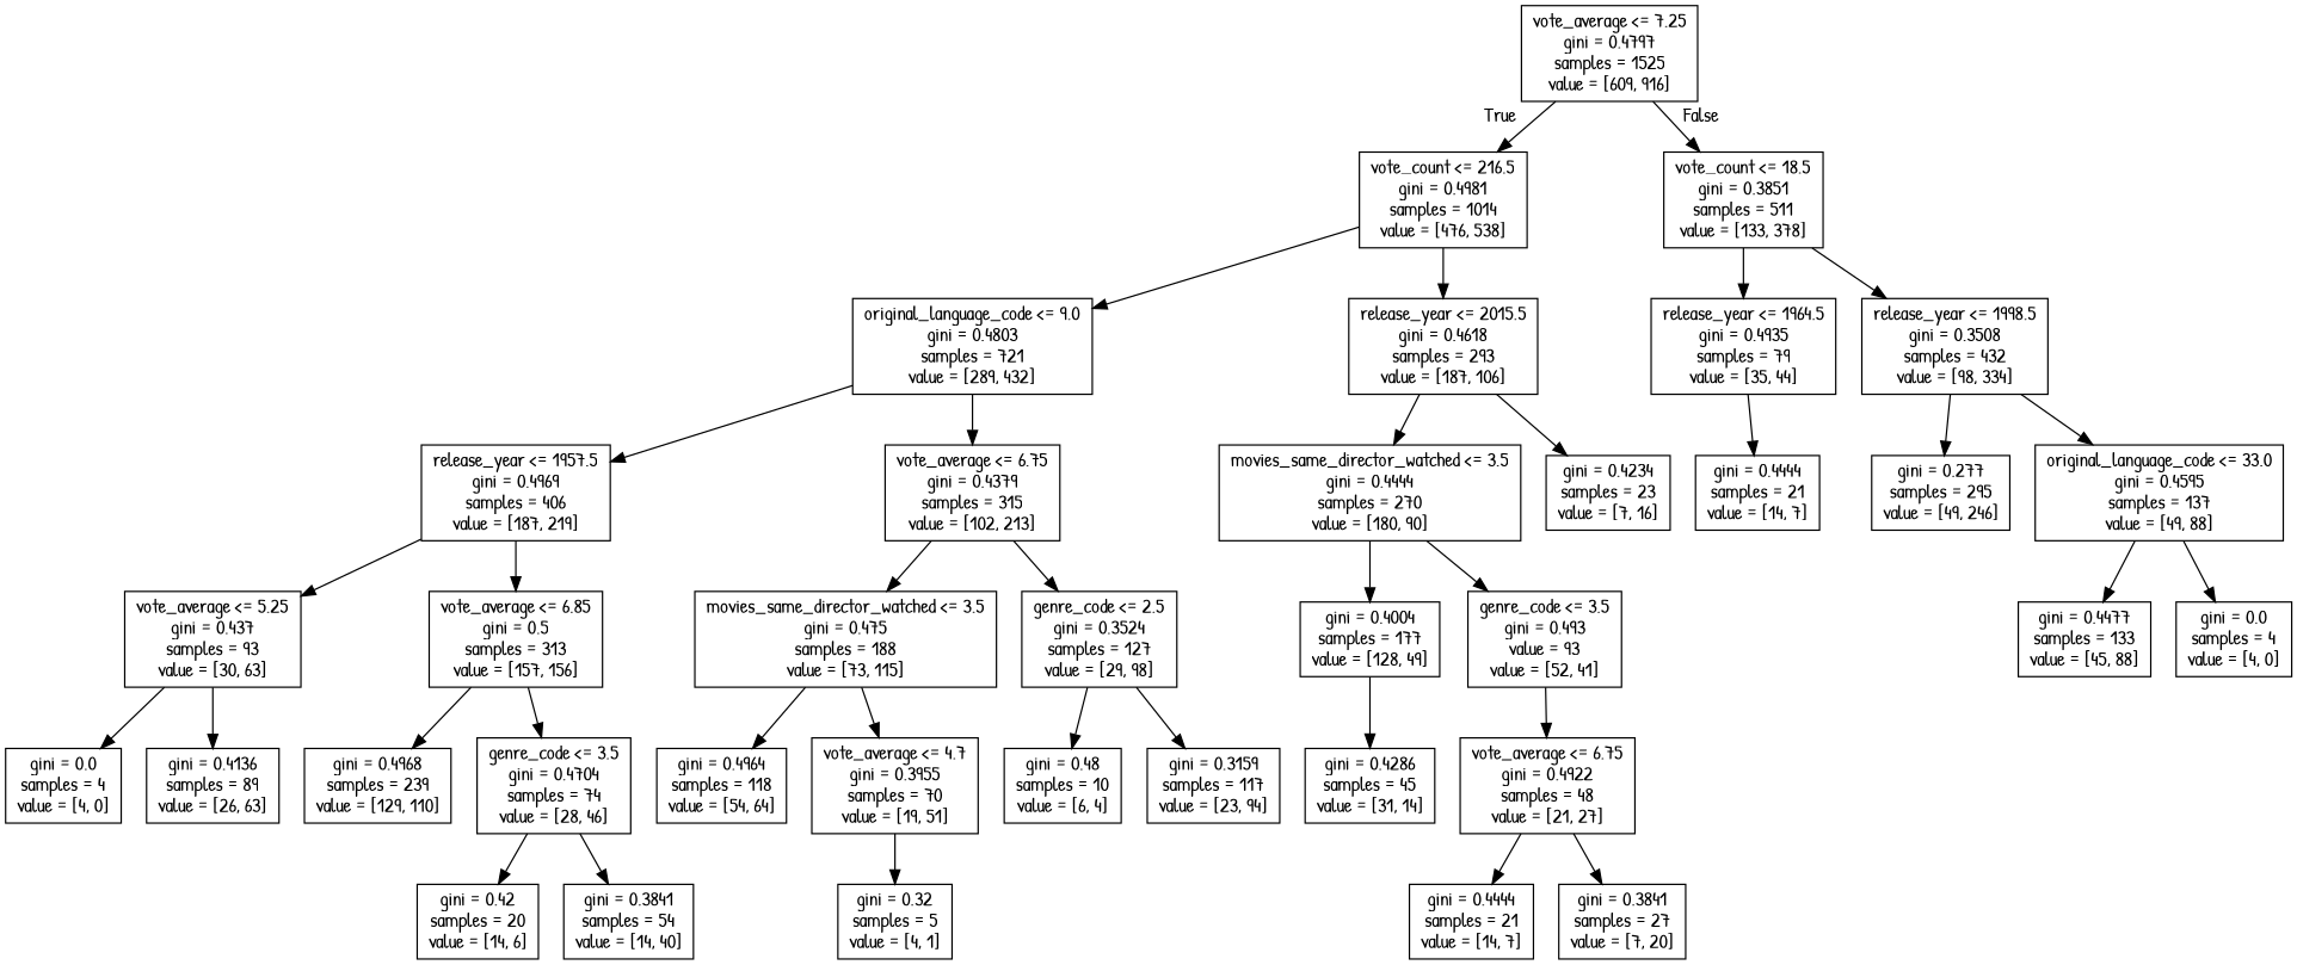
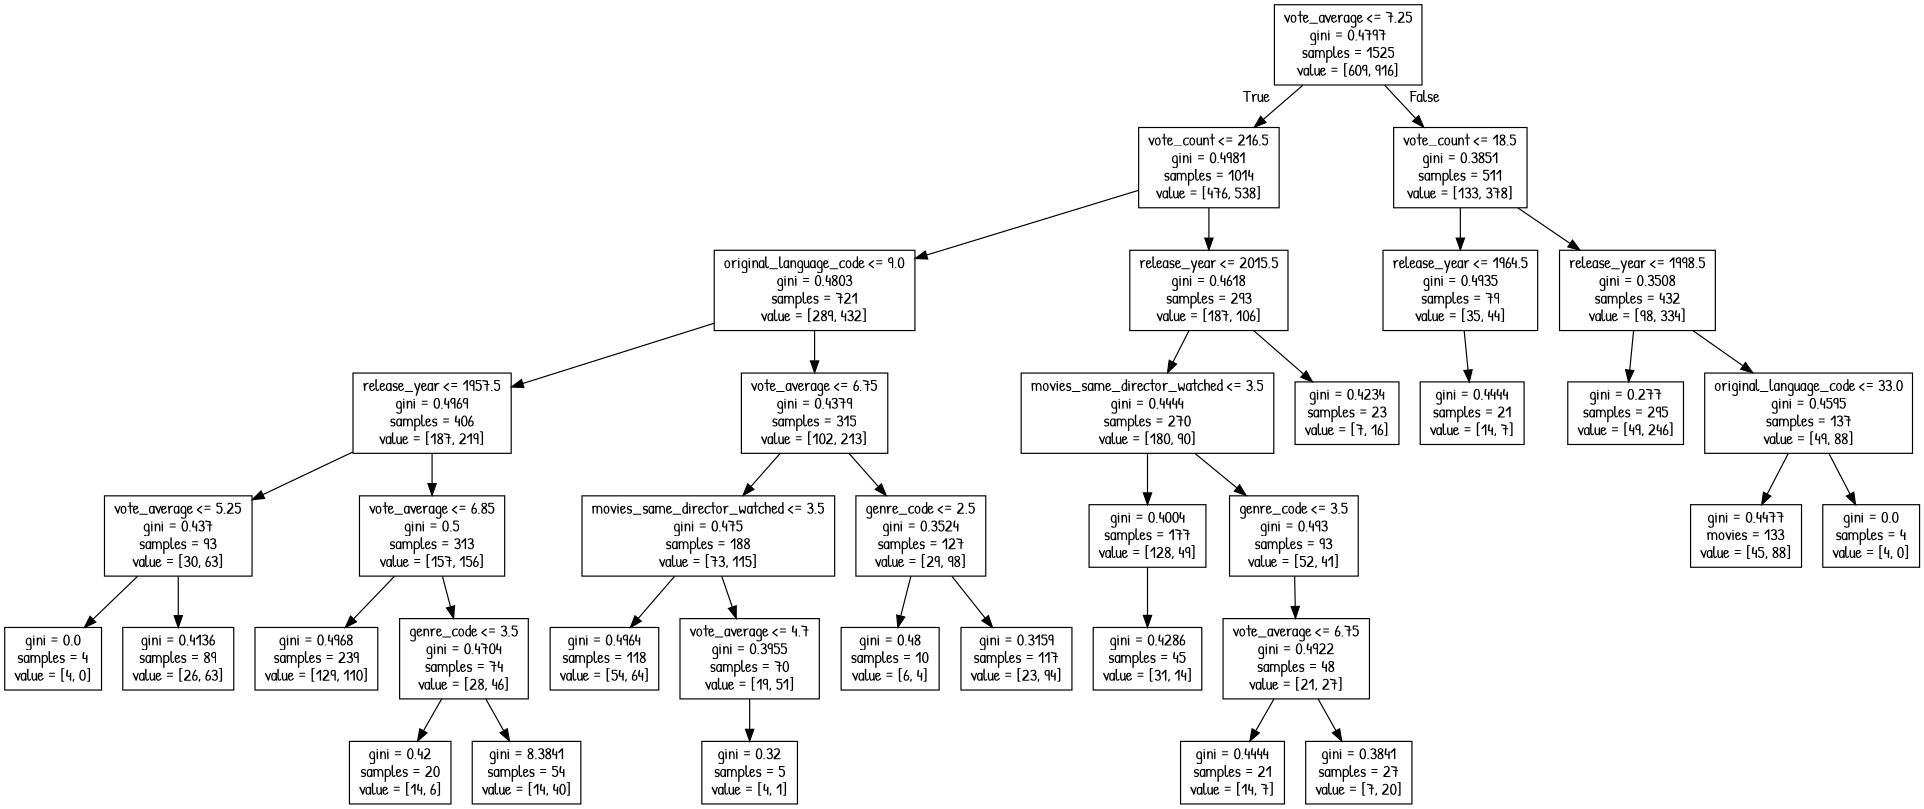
  digraph {
    fontname="Patrick Hand"
    node [fontname="Patrick Hand" shape=box]
    edge [fontname="Patrick Hand"]
    n1 [label="vote_average <= 7.25\ngini = 0.4797\nsamples = 1525\nvalue = [609, 916]"]
    n2 [label="vote_count <= 216.5\ngini = 0.4981\nsamples = 1014\nvalue = [476, 538]"]
    n3 [label="vote_count <= 18.5\ngini = 0.3851\nsamples = 511\nvalue = [133, 378]"]
    n4 [label="original_language_code <= 9.0\ngini = 0.4803\nsamples = 721\nvalue = [289, 432]"]
    n5 [label="release_year <= 2015.5\ngini = 0.4618\nsamples = 293\nvalue = [187, 106]"]
    n6 [label="release_year <= 1964.5\ngini = 0.4935\nsamples = 79\nvalue = [35, 44]"]
    n7 [label="release_year <= 1998.5\ngini = 0.3508\nsamples = 432\nvalue = [98, 334]"]
    n8 [label="release_year <= 1957.5\ngini = 0.4969\nsamples = 406\nvalue = [187, 219]"]
    n9 [label="vote_average <= 6.75\ngini = 0.4379\nsamples = 315\nvalue = [102, 213]"]
    n10 [label="movies_same_director_watched <= 3.5\ngini = 0.4444\nsamples = 270\nvalue = [180, 90]"]
    n11 [label="gini = 0.4234\nsamples = 23\nvalue = [7, 16]"]
    n12 [label="vote_average <= 5.25\ngini = 0.437\nsamples = 93\nvalue = [30, 63]"]
    n13 [label="vote_average <= 6.85\ngini = 0.5\nsamples = 313\nvalue = [157, 156]"]
    n14 [label="movies_same_director_watched <= 3.5\ngini = 0.475\nsamples = 188\nvalue = [73, 115]"]
    n15 [label="genre_code <= 2.5\ngini = 0.3524\nsamples = 127\nvalue = [29, 98]"]
    n16 [label="gini = 0.0\nsamples = 4\nvalue = [4, 0]"]
    n17 [label="gini = 0.4136\nsamples = 89\nvalue = [26, 63]"]
    n18 [label="gini = 0.4968\nsamples = 239\nvalue = [129, 110]"]
    n19 [label="genre_code <= 3.5\ngini = 0.4704\nsamples = 74\nvalue = [28, 46]"]
    n20 [label="gini = 0.42\nsamples = 20\nvalue = [14, 6]"]
-   n21 [label="gini = 0.3841\nsamples = 54\nvalue = [14, 40]"]
+   n21 [label="gini = 8.3841\nsamples = 54\nvalue = [14, 40]"]
    n22 [label="gini = 0.4964\nsamples = 118\nvalue = [54, 64]"]
    n23 [label="vote_average <= 4.7\ngini = 0.3955\nsamples = 70\nvalue = [19, 51]"]
    n24 [label="gini = 0.48\nsamples = 10\nvalue = [6, 4]"]
    n25 [label="gini = 0.3159\nsamples = 117\nvalue = [23, 94]"]
    n26 [label="gini = 0.32\nsamples = 5\nvalue = [4, 1]"]
    n27 [label="gini = 0.4004\nsamples = 177\nvalue = [128, 49]"]
-   n28 [label="genre_code <= 3.5\ngini = 0.493\nvalue = 93\nvalue = [52, 41]"]
+   n28 [label="genre_code <= 3.5\ngini = 0.493\nsamples = 93\nvalue = [52, 41]"]
    n29 [label="gini = 0.4286\nsamples = 45\nvalue = [31, 14]"]
    n30 [label="vote_average <= 6.75\ngini = 0.4922\nsamples = 48\nvalue = [21, 27]"]
    n31 [label="gini = 0.4444\nsamples = 21\nvalue = [14, 7]"]
    n32 [label="gini = 0.3841\nsamples = 27\nvalue = [7, 20]"]
    n33 [label="gini = 0.4444\nsamples = 21\nvalue = [14, 7]"]
    n34 [label="gini = 0.277\nsamples = 295\nvalue = [49, 246]"]
    n35 [label="original_language_code <= 33.0\ngini = 0.4595\nsamples = 137\nvalue = [49, 88]"]
-   n36 [label="gini = 0.4477\nsamples = 133\nvalue = [45, 88]"]
+   n36 [label="gini = 0.4477\nmovies = 133\nvalue = [45, 88]"]
    n37 [label="gini = 0.0\nsamples = 4\nvalue = [4, 0]"]
    n1 -> n2 [headlabel=True labelangle=45 labeldistance=2.5]
    n1 -> n3 [headlabel=False labelangle=-45 labeldistance=2.5]
    n2 -> n4
    n2 -> n5
    n3 -> n6
    n3 -> n7
    n4 -> n8
    n4 -> n9
    n5 -> n10
    n5 -> n11
    n6 -> n33
    n7 -> n34
    n7 -> n35
    n8 -> n12
    n8 -> n13
    n9 -> n14
    n9 -> n15
    n10 -> n27
    n10 -> n28
    n12 -> n16
    n12 -> n17
    n13 -> n18
    n13 -> n19
    n14 -> n22
    n14 -> n23
    n15 -> n24
    n15 -> n25
    n19 -> n20
    n19 -> n21
    n23 -> n26
    n27 -> n29
    n28 -> n30
    n30 -> n31
    n30 -> n32
    n35 -> n36
    n35 -> n37
  }
